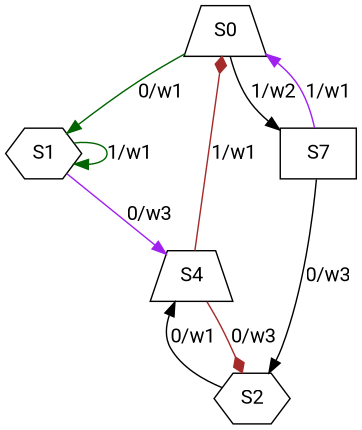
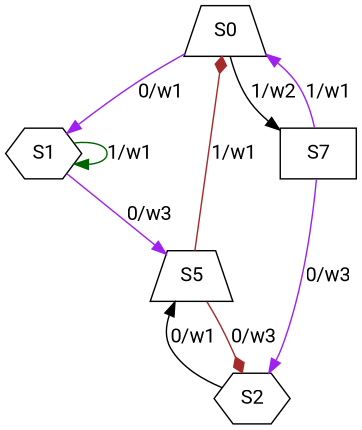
  digraph {
    fontname=Roboto
    node [fontname=Roboto shape=trapezium]
    edge [arrowhead=normal color=black fontname=Roboto]
    n1 [label=S0]
    n2 [label=S1 shape=hexagon]
    n3 [label=S7 shape=box]
-   n4 [label=S4]
+   n4 [label=S5]
    n5 [label=S2 shape=hexagon]
-   n1 -> n2 [color=darkgreen label="0/w1"]
+   n1 -> n2 [color=purple label="0/w1"]
    n1 -> n3 [label="1/w2"]
    n2 -> n2 [color=darkgreen label="1/w1"]
    n2 -> n4 [color=purple label="0/w3"]
    n3 -> n1 [color=purple label="1/w1"]
-   n3 -> n5 [label="0/w3"]
+   n3 -> n5 [color=purple label="0/w3"]
    n4 -> n1 [arrowhead=diamond color=brown label="1/w1"]
    n4 -> n5 [arrowhead=diamond color=brown label="0/w3"]
    n5 -> n4 [label="0/w1"]
  }
